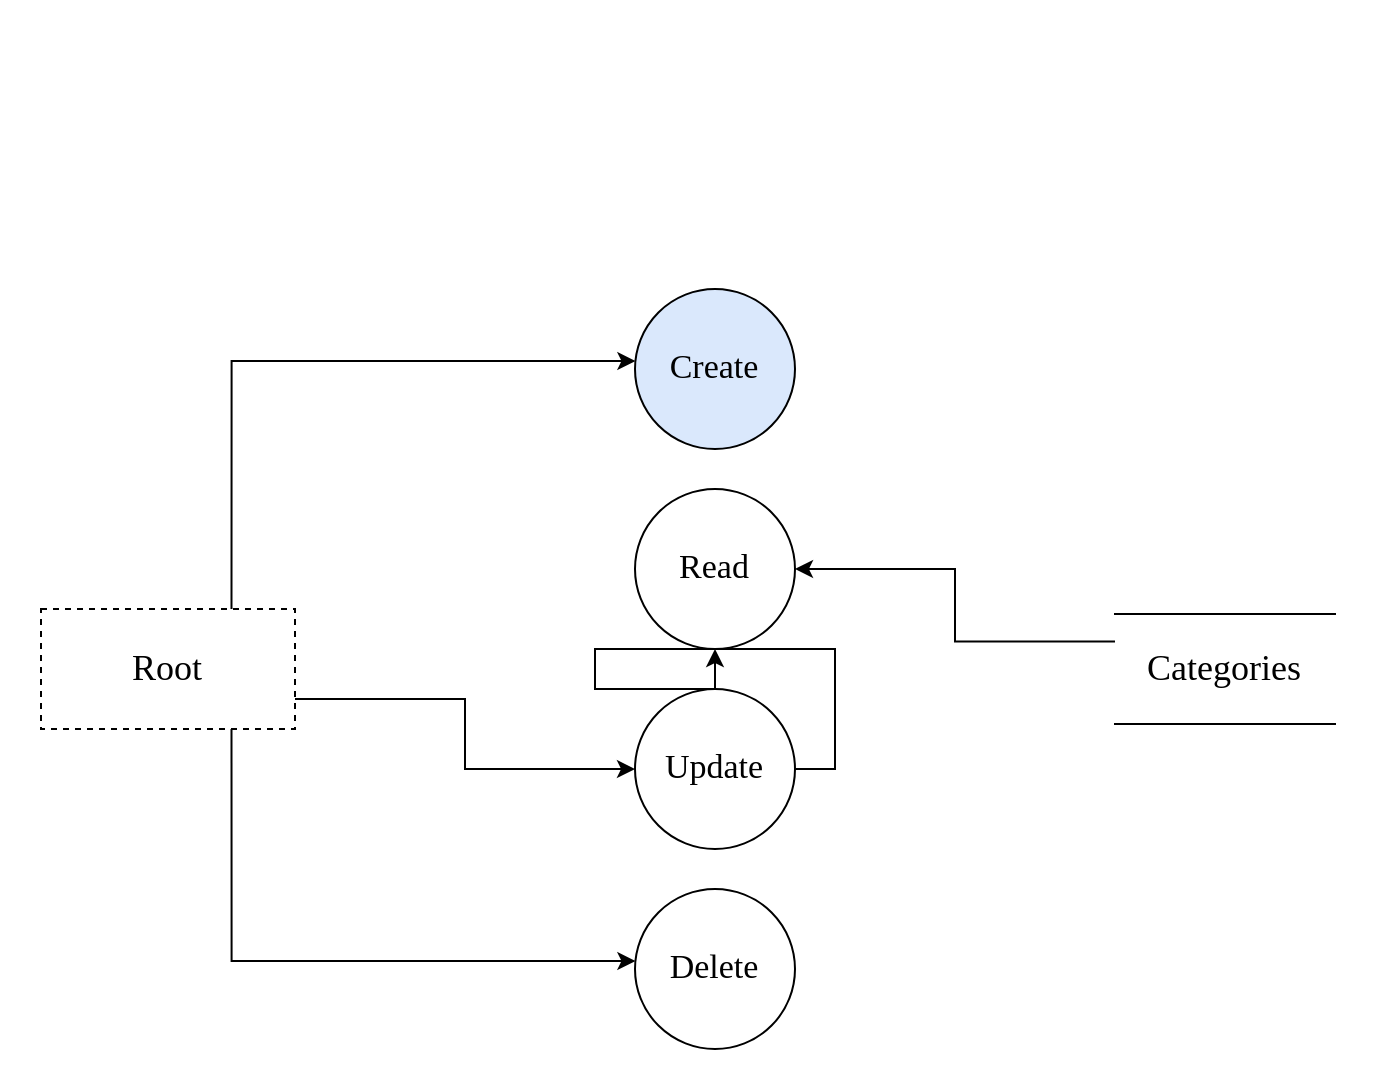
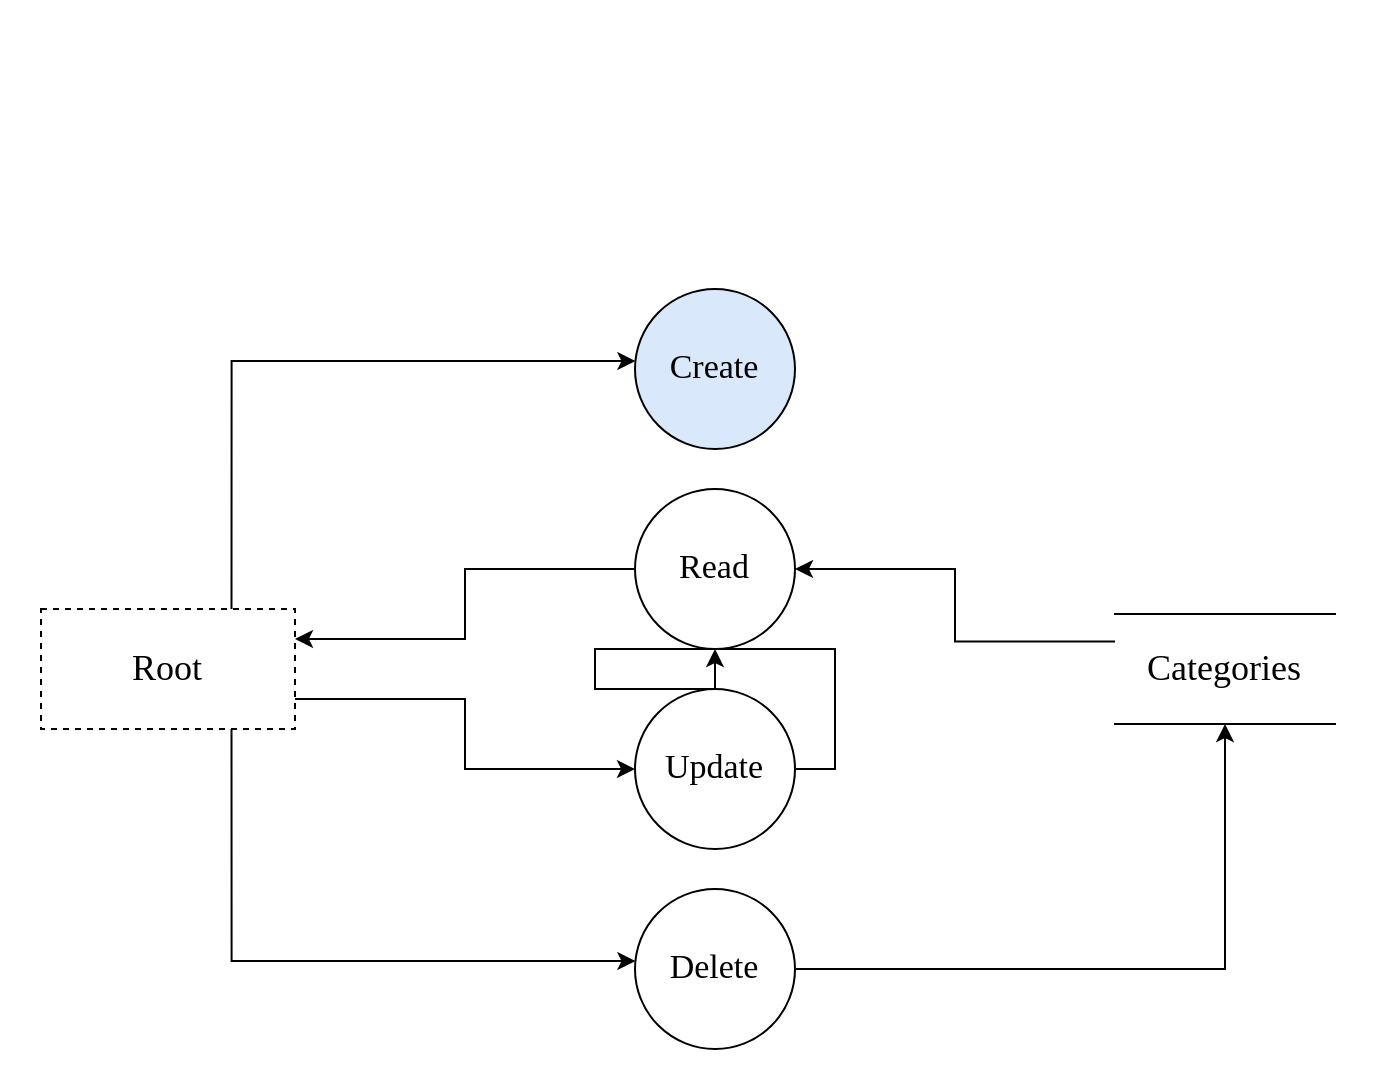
  <mxCell id="0" />
  <mxCell id="1" parent="0" />
  <mxCell id="2" value="" style="edgeStyle=orthogonalEdgeStyle;rounded=0;orthogonalLoop=1;jettySize=auto;html=1;fontFamily=Times New Roman;fontSize=16;entryX=0.25;entryY=1;entryDx=0;entryDy=0;exitX=1;exitY=0;exitDx=0;exitDy=0;" parent="1" edge="1"><mxGeometry relative="1" as="geometry"><mxPoint x="577" y="20" as="targetPoint" /></mxGeometry></mxCell>
  <mxCell id="3" style="edgeStyle=orthogonalEdgeStyle;rounded=0;orthogonalLoop=1;jettySize=auto;html=1;exitX=0.75;exitY=1;exitDx=0;exitDy=0;entryX=1;entryY=1;entryDx=0;entryDy=0;fontFamily=Times New Roman;fontSize=16;" parent="1" edge="1"><mxGeometry relative="1" as="geometry"><Array as="points"><mxPoint x="637" y="167" /></Array><mxPoint x="637" y="20" as="sourcePoint" /></mxGeometry></mxCell>
  <mxCell id="4" style="edgeStyle=orthogonalEdgeStyle;rounded=0;orthogonalLoop=1;jettySize=auto;html=1;exitX=0.75;exitY=0;exitDx=0;exitDy=0;endArrow=classic;endFill=1;fontFamily=Times New Roman;" parent="1" source="7" target="12" edge="1"><mxGeometry relative="1" as="geometry"><Array as="points"><mxPoint x="115" y="180" /></Array></mxGeometry></mxCell>
  <mxCell id="5" style="edgeStyle=orthogonalEdgeStyle;rounded=0;orthogonalLoop=1;jettySize=auto;html=1;exitX=1;exitY=0.75;exitDx=0;exitDy=0;endArrow=classic;endFill=1;fontFamily=Times New Roman;" parent="1" source="7" target="14" edge="1"><mxGeometry relative="1" as="geometry" /></mxCell>
  <mxCell id="6" style="edgeStyle=orthogonalEdgeStyle;rounded=0;orthogonalLoop=1;jettySize=auto;html=1;exitX=0.75;exitY=1;exitDx=0;exitDy=0;endArrow=classic;endFill=1;fontFamily=Times New Roman;" parent="1" source="7" target="16" edge="1"><mxGeometry relative="1" as="geometry"><Array as="points"><mxPoint x="115" y="480" /></Array></mxGeometry></mxCell>
  <mxCell id="7" value="&lt;font style=&quot;font-size: 18px&quot;&gt;Root&lt;/font&gt;" style="rounded=0;whiteSpace=wrap;html=1;fontFamily=Times New Roman;dashed=1;" parent="1" vertex="1"><mxGeometry x="20" y="304" width="127" height="60" as="geometry" /></mxCell>
+ <mxCell id="8" style="edgeStyle=orthogonalEdgeStyle;rounded=0;orthogonalLoop=1;jettySize=auto;html=1;entryX=1;entryY=0.25;entryDx=0;entryDy=0;fontFamily=Times New Roman;fontSize=14;endArrow=classic;endFill=1;elbow=vertical;" edge="1" parent="1" source="9" target="7"><mxGeometry relative="1" as="geometry" /></mxCell>
  <mxCell id="9" value="&lt;p&gt;&lt;span style=&quot;line-height: 1.1&quot;&gt;&lt;font style=&quot;font-size: 17px&quot;&gt;Read&lt;/font&gt;&lt;/span&gt;&lt;/p&gt;" style="ellipse;whiteSpace=wrap;html=1;aspect=fixed;shadow=0;sketch=0;rotation=0;fontFamily=Times New Roman;" parent="1" vertex="1"><mxGeometry x="317" y="244" width="80" height="80" as="geometry" /></mxCell>
  <mxCell id="10" style="edgeStyle=orthogonalEdgeStyle;rounded=0;orthogonalLoop=1;jettySize=auto;html=1;exitX=0;exitY=0.25;exitDx=0;exitDy=0;endArrow=classic;endFill=1;fontFamily=Times New Roman;" parent="1" source="11" target="9" edge="1"><mxGeometry relative="1" as="geometry" /></mxCell>
  <mxCell id="11" value="&lt;font style=&quot;font-size: 18px&quot;&gt;Categories&lt;/font&gt;" style="shape=partialRectangle;whiteSpace=wrap;html=1;left=0;right=0;fillColor=default;rounded=0;shadow=0;glass=0;sketch=0;fontFamily=Times New Roman;fontSize=16;gradientColor=none;" parent="1" vertex="1"><mxGeometry x="557" y="306.5" width="110" height="55" as="geometry" /></mxCell>
  <mxCell id="12" value="&lt;p&gt;&lt;span style=&quot;line-height: 1.1&quot;&gt;&lt;font style=&quot;font-size: 17px&quot;&gt;Create&lt;/font&gt;&lt;/span&gt;&lt;/p&gt;" style="ellipse;whiteSpace=wrap;html=1;aspect=fixed;shadow=0;sketch=0;rotation=0;fontFamily=Times New Roman;fillColor=#dae8fc;" parent="1" vertex="1"><mxGeometry x="317" y="144" width="80" height="80" as="geometry" /></mxCell>
  <mxCell id="13" style="edgeStyle=orthogonalEdgeStyle;rounded=0;orthogonalLoop=1;jettySize=auto;html=1;exitX=1;exitY=0.5;exitDx=0;exitDy=0;endArrow=classic;endFill=1;fontFamily=Times New Roman;" parent="1" source="14" target="9" edge="1"><mxGeometry relative="1" as="geometry" /></mxCell>
  <mxCell id="14" value="&lt;p&gt;&lt;span style=&quot;line-height: 1.1&quot;&gt;&lt;font style=&quot;font-size: 17px&quot;&gt;Update&lt;/font&gt;&lt;/span&gt;&lt;/p&gt;" style="ellipse;whiteSpace=wrap;html=1;aspect=fixed;shadow=0;sketch=0;rotation=0;fontFamily=Times New Roman;" parent="1" vertex="1"><mxGeometry x="317" y="344" width="80" height="80" as="geometry" /></mxCell>
+ <mxCell id="15" style="edgeStyle=orthogonalEdgeStyle;rounded=0;orthogonalLoop=1;jettySize=auto;html=1;endArrow=classic;endFill=1;fontFamily=Times New Roman;" parent="1" source="16" target="11" edge="1"><mxGeometry relative="1" as="geometry" /></mxCell>
  <mxCell id="16" value="&lt;p&gt;&lt;span style=&quot;line-height: 1.1&quot;&gt;&lt;font style=&quot;font-size: 17px&quot;&gt;Delete&lt;/font&gt;&lt;/span&gt;&lt;/p&gt;" style="ellipse;whiteSpace=wrap;html=1;aspect=fixed;shadow=0;sketch=0;rotation=0;fontFamily=Times New Roman;" parent="1" vertex="1"><mxGeometry x="317" y="444" width="80" height="80" as="geometry" /></mxCell>
